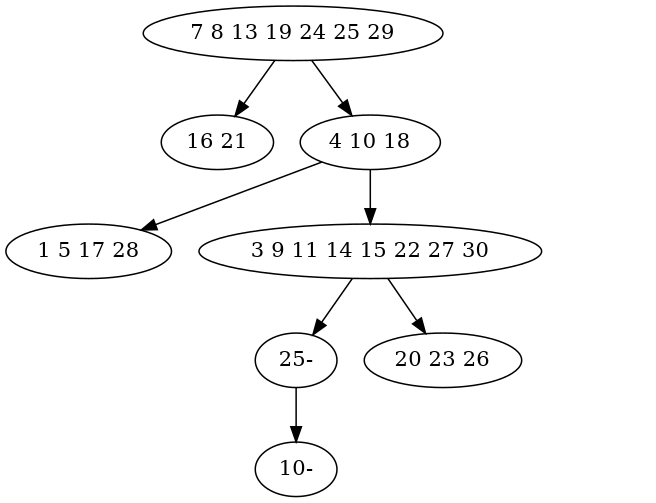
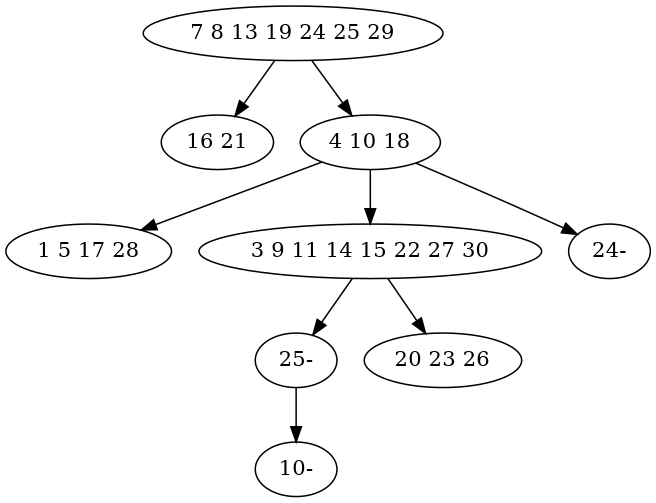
  digraph {
    n1 [label="7 8 13 19 24 25 29"]
    n2 [label="16 21"]
    n3 [label="4 10 18"]
    n4 [label="1 5 17 28"]
    n5 [label="3 9 11 14 15 22 27 30"]
+   n6 [label="24-"]
    n7 [label="25-"]
    n8 [label="20 23 26"]
    n9 [label="10-"]
    n1 -> n2
    n1 -> n3
    n3 -> n4
    n3 -> n5
+   n3 -> n6
    n5 -> n7
    n5 -> n8
    n7 -> n9
  }
